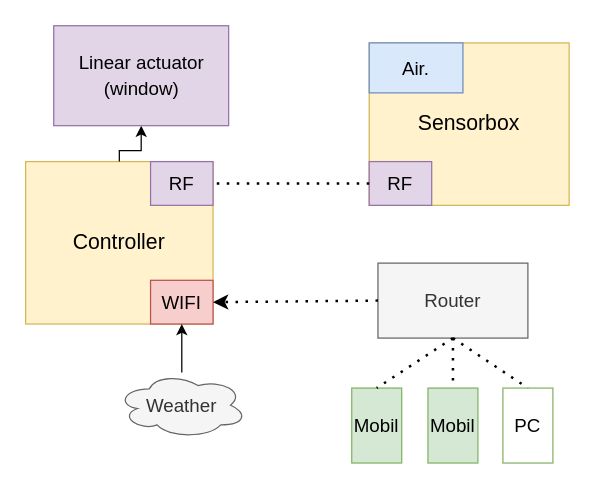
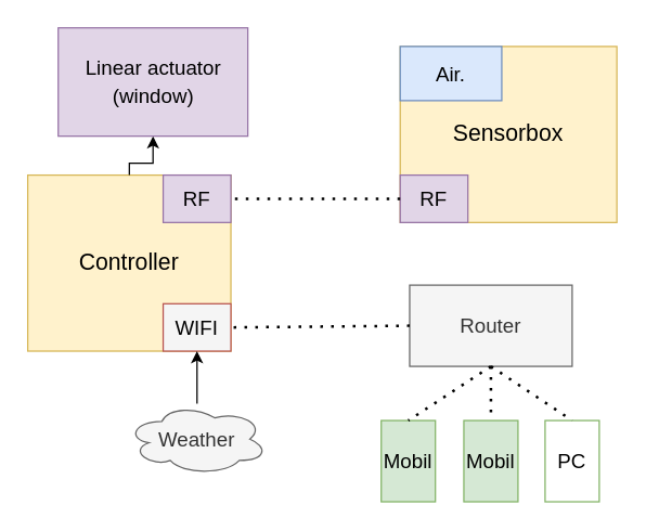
  <mxCell id="0" />
  <mxCell id="1" parent="0" />
  <mxCell id="2" value="&lt;font style=&quot;font-size: 17px;&quot;&gt;Controller&lt;/font&gt;" style="rounded=0;whiteSpace=wrap;html=1;fillColor=#fff2cc;strokeColor=#d6b656;" vertex="1" parent="1"><mxGeometry x="20" y="128.75" width="150" height="130" as="geometry" /></mxCell>
  <mxCell id="3" style="edgeStyle=orthogonalEdgeStyle;rounded=0;orthogonalLoop=1;jettySize=auto;html=1;fontSize=15;startArrow=classic;startFill=1;endArrow=none;endFill=0;entryX=0.5;entryY=0;entryDx=0;entryDy=0;" edge="1" parent="1" source="4" target="2"><mxGeometry relative="1" as="geometry"><mxPoint x="130" y="120" as="targetPoint" /></mxGeometry></mxCell>
  <mxCell id="4" value="&lt;font style=&quot;font-size: 15px;&quot;&gt;Linear actuator (window)&lt;/font&gt;" style="rounded=0;whiteSpace=wrap;html=1;fontSize=17;fillColor=#e1d5e7;strokeColor=#9673a6;" vertex="1" parent="1"><mxGeometry x="42.5" y="20" width="140" height="80" as="geometry" /></mxCell>
- <mxCell id="5" value="WIFI" style="rounded=0;whiteSpace=wrap;html=1;fontSize=15;fillColor=#f8cecc;strokeColor=#b85450;" vertex="1" parent="1"><mxGeometry x="120" y="223.75" width="50" height="35" as="geometry" /></mxCell>
+ <mxCell id="5" value="WIFI" style="rounded=0;whiteSpace=wrap;html=1;fontSize=15;fillColor=#f5f5f5;strokeColor=#b85450;" vertex="1" parent="1"><mxGeometry x="120" y="223.75" width="50" height="35" as="geometry" /></mxCell>
  <mxCell id="6" value="&lt;font style=&quot;font-size: 17px;&quot;&gt;Sensorbox&lt;/font&gt;" style="rounded=0;whiteSpace=wrap;html=1;fontSize=15;fillColor=#fff2cc;strokeColor=#d6b656;" vertex="1" parent="1"><mxGeometry x="295" y="33.75" width="160" height="130" as="geometry" /></mxCell>
  <mxCell id="7" style="edgeStyle=orthogonalEdgeStyle;rounded=0;orthogonalLoop=1;jettySize=auto;html=1;fontSize=15;startArrow=none;startFill=0;endArrow=classic;endFill=1;" edge="1" parent="1" source="8" target="5"><mxGeometry relative="1" as="geometry" /></mxCell>
  <mxCell id="8" value="Weather" style="ellipse;shape=cloud;whiteSpace=wrap;html=1;fontSize=15;fillColor=#f5f5f5;fontColor=#333333;strokeColor=#666666;" vertex="1" parent="1"><mxGeometry x="93" y="297.5" width="104" height="52.5" as="geometry" /></mxCell>
  <mxCell id="9" value="Mobil" style="rounded=0;whiteSpace=wrap;html=1;fontSize=15;fillColor=#d5e8d4;strokeColor=#82b366;" vertex="1" parent="1"><mxGeometry x="281" y="310" width="40" height="60" as="geometry" /></mxCell>
  <mxCell id="10" value="Air." style="rounded=0;whiteSpace=wrap;html=1;fontSize=15;fillColor=#dae8fc;strokeColor=#6c8ebf;" vertex="1" parent="1"><mxGeometry x="295" y="33.75" width="75" height="40" as="geometry" /></mxCell>
  <mxCell id="11" value="Router" style="rounded=0;whiteSpace=wrap;html=1;fontSize=15;fillColor=#f5f5f5;fontColor=#333333;strokeColor=#666666;" vertex="1" parent="1"><mxGeometry x="302" y="210" width="120" height="60" as="geometry" /></mxCell>
  <mxCell id="12" value="" style="endArrow=none;dashed=1;html=1;dashPattern=1 3;strokeWidth=2;rounded=0;fontSize=15;entryX=0.5;entryY=0;entryDx=0;entryDy=0;exitX=0.5;exitY=1;exitDx=0;exitDy=0;" edge="1" parent="1" source="11" target="9"><mxGeometry width="50" height="50" relative="1" as="geometry"><mxPoint x="507" y="340" as="sourcePoint" /><mxPoint x="372" y="280" as="targetPoint" /></mxGeometry></mxCell>
- <mxCell id="13" value="" style="endArrow=classic;dashed=1;html=1;dashPattern=1 3;strokeWidth=2;rounded=0;fontSize=12;entryX=1;entryY=0.5;entryDx=0;entryDy=0;exitX=0;exitY=0.5;exitDx=0;exitDy=0;" edge="1" parent="1" source="11" target="5"><mxGeometry width="50" height="50" relative="1" as="geometry"><mxPoint x="-40" y="320" as="sourcePoint" /><mxPoint x="10" y="270" as="targetPoint" /></mxGeometry></mxCell>
+ <mxCell id="13" value="" style="endArrow=none;dashed=1;html=1;dashPattern=1 3;strokeWidth=2;rounded=0;fontSize=12;entryX=1;entryY=0.5;entryDx=0;entryDy=0;exitX=0;exitY=0.5;exitDx=0;exitDy=0;" edge="1" parent="1" source="11" target="5"><mxGeometry width="50" height="50" relative="1" as="geometry"><mxPoint x="-40" y="320" as="sourcePoint" /><mxPoint x="10" y="270" as="targetPoint" /></mxGeometry></mxCell>
  <mxCell id="14" value="Mobil" style="rounded=0;whiteSpace=wrap;html=1;fontSize=15;fillColor=#d5e8d4;strokeColor=#82b366;" vertex="1" parent="1"><mxGeometry x="342" y="310" width="40" height="60" as="geometry" /></mxCell>
  <mxCell id="15" value="PC" style="rounded=0;whiteSpace=wrap;html=1;fontSize=15;fillColor=#ffffff;strokeColor=#82b366;" vertex="1" parent="1"><mxGeometry x="402" y="310" width="40" height="60" as="geometry" /></mxCell>
  <mxCell id="16" value="" style="endArrow=none;dashed=1;html=1;dashPattern=1 3;strokeWidth=2;rounded=0;fontSize=15;entryX=0.5;entryY=0;entryDx=0;entryDy=0;" edge="1" parent="1" target="14"><mxGeometry width="50" height="50" relative="1" as="geometry"><mxPoint x="362" y="270" as="sourcePoint" /><mxPoint x="455" y="310" as="targetPoint" /></mxGeometry></mxCell>
  <mxCell id="17" value="" style="endArrow=none;dashed=1;html=1;dashPattern=1 3;strokeWidth=2;rounded=0;fontSize=15;entryX=0.5;entryY=0;entryDx=0;entryDy=0;" edge="1" parent="1" target="15"><mxGeometry width="50" height="50" relative="1" as="geometry"><mxPoint x="362" y="270" as="sourcePoint" /><mxPoint x="472" y="320" as="targetPoint" /></mxGeometry></mxCell>
  <mxCell id="18" value="RF" style="rounded=0;whiteSpace=wrap;html=1;fontSize=15;fillColor=#e1d5e7;strokeColor=#9673a6;" vertex="1" parent="1"><mxGeometry x="120" y="128.75" width="50" height="35" as="geometry" /></mxCell>
  <mxCell id="19" value="RF" style="rounded=0;whiteSpace=wrap;html=1;fontSize=15;fillColor=#e1d5e7;strokeColor=#9673a6;" vertex="1" parent="1"><mxGeometry x="295" y="128.75" width="50" height="35" as="geometry" /></mxCell>
  <mxCell id="20" value="" style="endArrow=none;dashed=1;html=1;dashPattern=1 3;strokeWidth=2;rounded=0;fontSize=12;entryX=1;entryY=0.5;entryDx=0;entryDy=0;exitX=0;exitY=0.5;exitDx=0;exitDy=0;" edge="1" parent="1" source="19" target="18"><mxGeometry width="50" height="50" relative="1" as="geometry"><mxPoint x="205" y="290" as="sourcePoint" /><mxPoint x="160" y="230" as="targetPoint" /></mxGeometry></mxCell>
